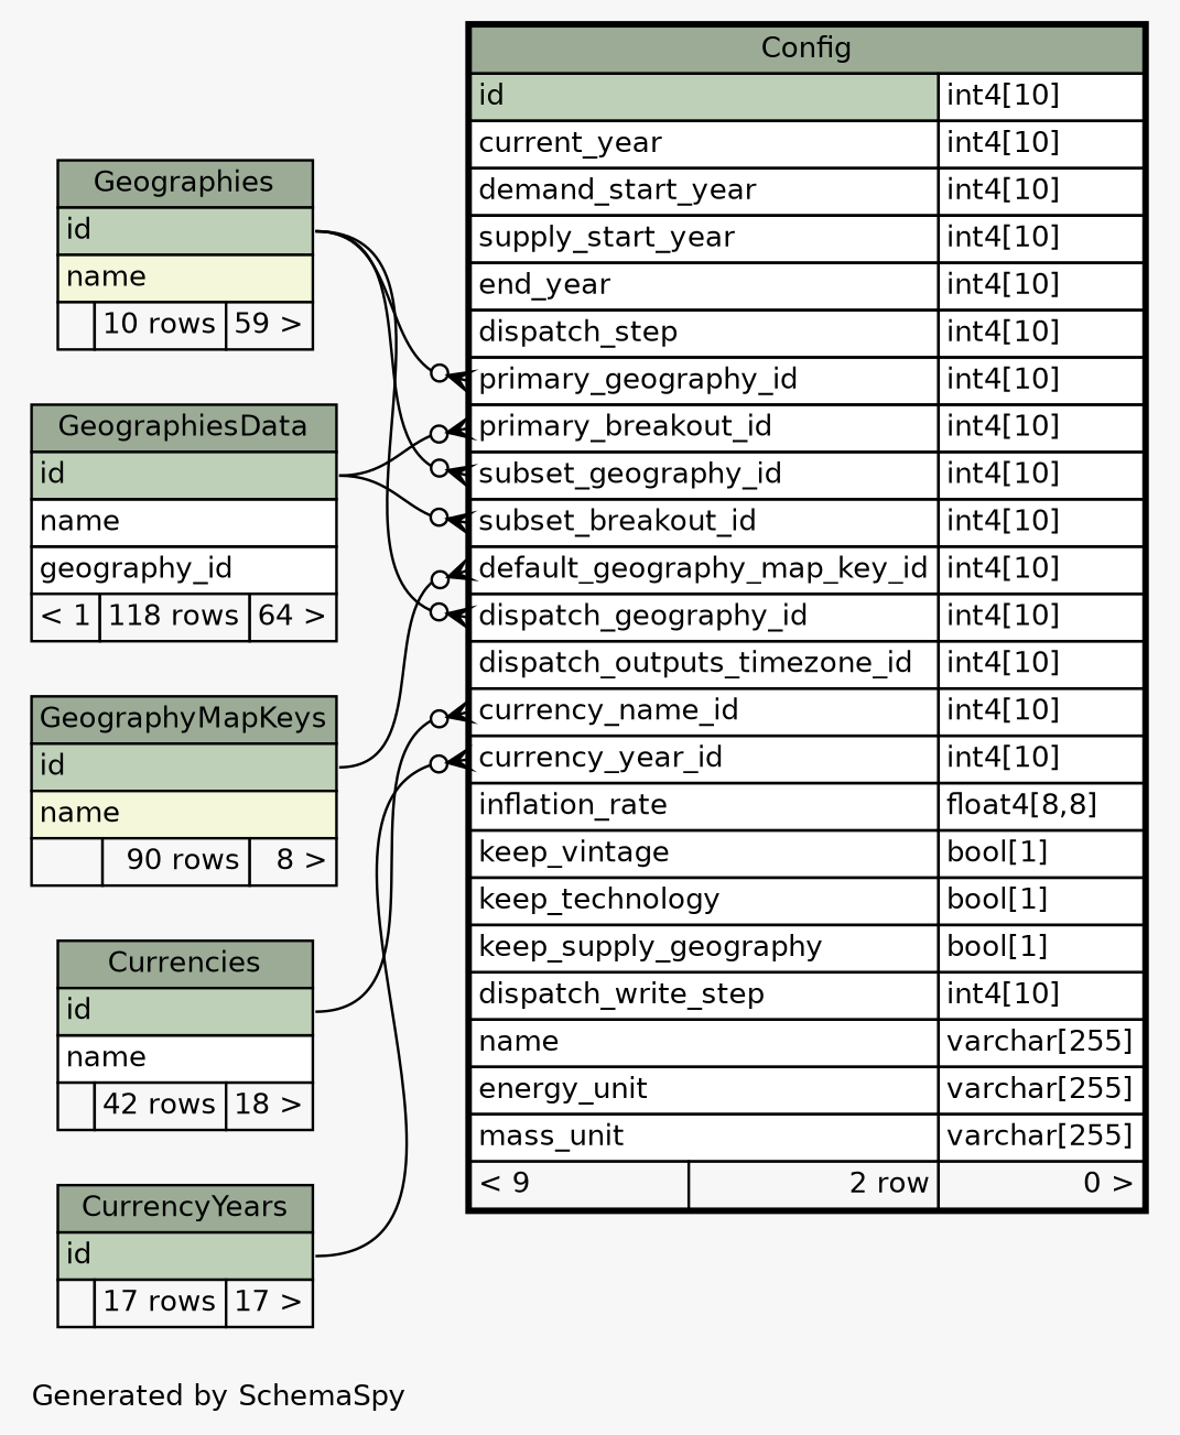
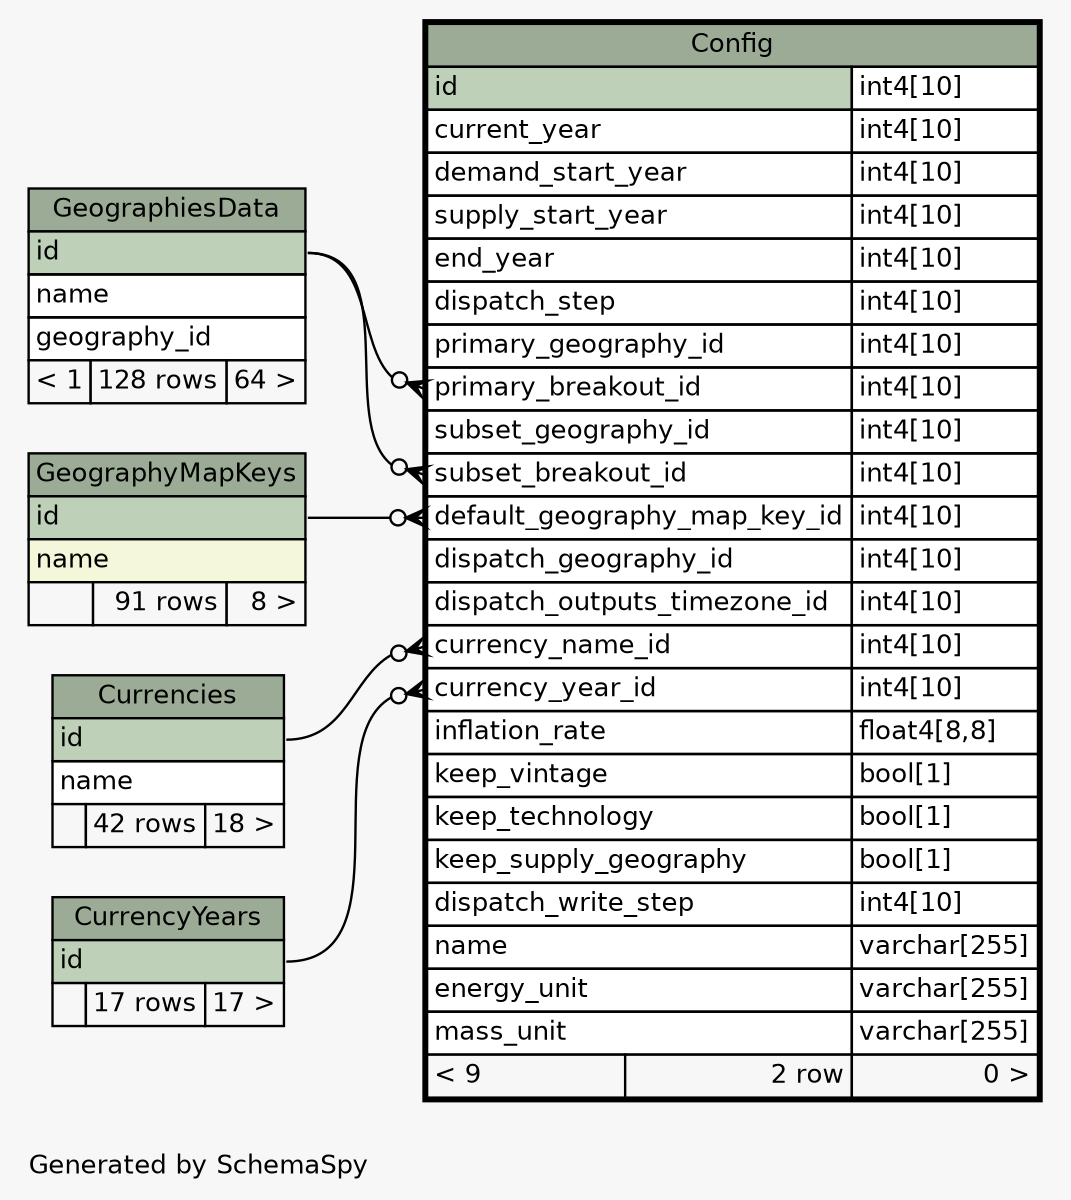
  digraph {
    bgcolor="#f7f7f7"
    fontname=Helvetica
    fontsize=11
    label="\nGenerated by SchemaSpy"
    labeljust=l
    nodesep=0.18
    rankdir=RL
    ranksep=0.46
    node [fontname=Helvetica fontsize=11 shape=plaintext]
    edge [arrowhead=none arrowsize=0.8 arrowtail=crowodot dir=back headport="id:e"]
    n1 [label=<     <TABLE BORDER="2" CELLBORDER="1" CELLSPACING="0" BGCOLOR="#ffffff">       <TR><TD COLSPAN="3" BGCOLOR="#9bab96" ALIGN="CENTER">Config</TD></TR>       <TR><TD PORT="id" COLSPAN="2" BGCOLOR="#bed1b8" ALIGN="LEFT">id</TD><TD PORT="id.type" ALIGN="LEFT">int4[10]</TD></TR>       <TR><TD PORT="current_year" COLSPAN="2" ALIGN="LEFT">current_year</TD><TD PORT="current_year.type" ALIGN="LEFT">int4[10]</TD></TR>       <TR><TD PORT="demand_start_year" COLSPAN="2" ALIGN="LEFT">demand_start_year</TD><TD PORT="demand_start_year.type" ALIGN="LEFT">int4[10]</TD></TR>       <TR><TD PORT="supply_start_year" COLSPAN="2" ALIGN="LEFT">supply_start_year</TD><TD PORT="supply_start_year.type" ALIGN="LEFT">int4[10]</TD></TR>       <TR><TD PORT="end_year" COLSPAN="2" ALIGN="LEFT">end_year</TD><TD PORT="end_year.type" ALIGN="LEFT">int4[10]</TD></TR>       <TR><TD PORT="dispatch_step" COLSPAN="2" ALIGN="LEFT">dispatch_step</TD><TD PORT="dispatch_step.type" ALIGN="LEFT">int4[10]</TD></TR>       <TR><TD PORT="primary_geography_id" COLSPAN="2" ALIGN="LEFT">primary_geography_id</TD><TD PORT="primary_geography_id.type" ALIGN="LEFT">int4[10]</TD></TR>       <TR><TD PORT="primary_breakout_id" COLSPAN="2" ALIGN="LEFT">primary_breakout_id</TD><TD PORT="primary_breakout_id.type" ALIGN="LEFT">int4[10]</TD></TR>       <TR><TD PORT="subset_geography_id" COLSPAN="2" ALIGN="LEFT">subset_geography_id</TD><TD PORT="subset_geography_id.type" ALIGN="LEFT">int4[10]</TD></TR>       <TR><TD PORT="subset_breakout_id" COLSPAN="2" ALIGN="LEFT">subset_breakout_id</TD><TD PORT="subset_breakout_id.type" ALIGN="LEFT">int4[10]</TD></TR>       <TR><TD PORT="default_geography_map_key_id" COLSPAN="2" ALIGN="LEFT">default_geography_map_key_id</TD><TD PORT="default_geography_map_key_id.type" ALIGN="LEFT">int4[10]</TD></TR>       <TR><TD PORT="dispatch_geography_id" COLSPAN="2" ALIGN="LEFT">dispatch_geography_id</TD><TD PORT="dispatch_geography_id.type" ALIGN="LEFT">int4[10]</TD></TR>       <TR><TD PORT="dispatch_outputs_timezone_id" COLSPAN="2" ALIGN="LEFT">dispatch_outputs_timezone_id</TD><TD PORT="dispatch_outputs_timezone_id.type" ALIGN="LEFT">int4[10]</TD></TR>       <TR><TD PORT="currency_name_id" COLSPAN="2" ALIGN="LEFT">currency_name_id</TD><TD PORT="currency_name_id.type" ALIGN="LEFT">int4[10]</TD></TR>       <TR><TD PORT="currency_year_id" COLSPAN="2" ALIGN="LEFT">currency_year_id</TD><TD PORT="currency_year_id.type" ALIGN="LEFT">int4[10]</TD></TR>       <TR><TD PORT="inflation_rate" COLSPAN="2" ALIGN="LEFT">inflation_rate</TD><TD PORT="inflation_rate.type" ALIGN="LEFT">float4[8,8]</TD></TR>       <TR><TD PORT="keep_vintage" COLSPAN="2" ALIGN="LEFT">keep_vintage</TD><TD PORT="keep_vintage.type" ALIGN="LEFT">bool[1]</TD></TR>       <TR><TD PORT="keep_technology" COLSPAN="2" ALIGN="LEFT">keep_technology</TD><TD PORT="keep_technology.type" ALIGN="LEFT">bool[1]</TD></TR>       <TR><TD PORT="keep_supply_geography" COLSPAN="2" ALIGN="LEFT">keep_supply_geography</TD><TD PORT="keep_supply_geography.type" ALIGN="LEFT">bool[1]</TD></TR>       <TR><TD PORT="dispatch_write_step" COLSPAN="2" ALIGN="LEFT">dispatch_write_step</TD><TD PORT="dispatch_write_step.type" ALIGN="LEFT">int4[10]</TD></TR>       <TR><TD PORT="name" COLSPAN="2" ALIGN="LEFT">name</TD><TD PORT="name.type" ALIGN="LEFT">varchar[255]</TD></TR>       <TR><TD PORT="energy_unit" COLSPAN="2" ALIGN="LEFT">energy_unit</TD><TD PORT="energy_unit.type" ALIGN="LEFT">varchar[255]</TD></TR>       <TR><TD PORT="mass_unit" COLSPAN="2" ALIGN="LEFT">mass_unit</TD><TD PORT="mass_unit.type" ALIGN="LEFT">varchar[255]</TD></TR>       <TR><TD ALIGN="LEFT" BGCOLOR="#f7f7f7">&lt; 9</TD><TD ALIGN="RIGHT" BGCOLOR="#f7f7f7">2 row</TD><TD ALIGN="RIGHT" BGCOLOR="#f7f7f7">0 &gt;</TD></TR>     </TABLE>>]
    n2 [label=<     <TABLE BORDER="0" CELLBORDER="1" CELLSPACING="0" BGCOLOR="#ffffff">       <TR><TD COLSPAN="3" BGCOLOR="#9bab96" ALIGN="CENTER">Currencies</TD></TR>       <TR><TD PORT="id" COLSPAN="3" BGCOLOR="#bed1b8" ALIGN="LEFT">id</TD></TR>       <TR><TD PORT="name" COLSPAN="3" ALIGN="LEFT">name</TD></TR>       <TR><TD ALIGN="LEFT" BGCOLOR="#f7f7f7">  </TD><TD ALIGN="RIGHT" BGCOLOR="#f7f7f7">42 rows</TD><TD ALIGN="RIGHT" BGCOLOR="#f7f7f7">18 &gt;</TD></TR>     </TABLE>>]
    n3 [label=<     <TABLE BORDER="0" CELLBORDER="1" CELLSPACING="0" BGCOLOR="#ffffff">       <TR><TD COLSPAN="3" BGCOLOR="#9bab96" ALIGN="CENTER">CurrencyYears</TD></TR>       <TR><TD PORT="id" COLSPAN="3" BGCOLOR="#bed1b8" ALIGN="LEFT">id</TD></TR>       <TR><TD ALIGN="LEFT" BGCOLOR="#f7f7f7">  </TD><TD ALIGN="RIGHT" BGCOLOR="#f7f7f7">17 rows</TD><TD ALIGN="RIGHT" BGCOLOR="#f7f7f7">17 &gt;</TD></TR>     </TABLE>>]
-   n4 [label=<     <TABLE BORDER="0" CELLBORDER="1" CELLSPACING="0" BGCOLOR="#ffffff">       <TR><TD COLSPAN="3" BGCOLOR="#9bab96" ALIGN="CENTER">GeographyMapKeys</TD></TR>       <TR><TD PORT="id" COLSPAN="3" BGCOLOR="#bed1b8" ALIGN="LEFT">id</TD></TR>       <TR><TD PORT="name" COLSPAN="3" BGCOLOR="#f4f7da" ALIGN="LEFT">name</TD></TR>       <TR><TD ALIGN="LEFT" BGCOLOR="#f7f7f7">  </TD><TD ALIGN="RIGHT" BGCOLOR="#f7f7f7">90 rows</TD><TD ALIGN="RIGHT" BGCOLOR="#f7f7f7">8 &gt;</TD></TR>     </TABLE>>]
-   n5 [label=<     <TABLE BORDER="0" CELLBORDER="1" CELLSPACING="0" BGCOLOR="#ffffff">       <TR><TD COLSPAN="3" BGCOLOR="#9bab96" ALIGN="CENTER">Geographies</TD></TR>       <TR><TD PORT="id" COLSPAN="3" BGCOLOR="#bed1b8" ALIGN="LEFT">id</TD></TR>       <TR><TD PORT="name" COLSPAN="3" BGCOLOR="#f4f7da" ALIGN="LEFT">name</TD></TR>       <TR><TD ALIGN="LEFT" BGCOLOR="#f7f7f7">  </TD><TD ALIGN="RIGHT" BGCOLOR="#f7f7f7">10 rows</TD><TD ALIGN="RIGHT" BGCOLOR="#f7f7f7">59 &gt;</TD></TR>     </TABLE>>]
-   n6 [label=<     <TABLE BORDER="0" CELLBORDER="1" CELLSPACING="0" BGCOLOR="#ffffff">       <TR><TD COLSPAN="3" BGCOLOR="#9bab96" ALIGN="CENTER">GeographiesData</TD></TR>       <TR><TD PORT="id" COLSPAN="3" BGCOLOR="#bed1b8" ALIGN="LEFT">id</TD></TR>       <TR><TD PORT="name" COLSPAN="3" ALIGN="LEFT">name</TD></TR>       <TR><TD PORT="geography_id" COLSPAN="3" ALIGN="LEFT">geography_id</TD></TR>       <TR><TD ALIGN="LEFT" BGCOLOR="#f7f7f7">&lt; 1</TD><TD ALIGN="RIGHT" BGCOLOR="#f7f7f7">118 rows</TD><TD ALIGN="RIGHT" BGCOLOR="#f7f7f7">64 &gt;</TD></TR>     </TABLE>>]
+   n4 [label=<     <TABLE BORDER="0" CELLBORDER="1" CELLSPACING="0" BGCOLOR="#ffffff">       <TR><TD COLSPAN="3" BGCOLOR="#9bab96" ALIGN="CENTER">GeographyMapKeys</TD></TR>       <TR><TD PORT="id" COLSPAN="3" BGCOLOR="#bed1b8" ALIGN="LEFT">id</TD></TR>       <TR><TD PORT="name" COLSPAN="3" BGCOLOR="#f4f7da" ALIGN="LEFT">name</TD></TR>       <TR><TD ALIGN="LEFT" BGCOLOR="#f7f7f7">  </TD><TD ALIGN="RIGHT" BGCOLOR="#f7f7f7">91 rows</TD><TD ALIGN="RIGHT" BGCOLOR="#f7f7f7">8 &gt;</TD></TR>     </TABLE>>]
+   n6 [label=<     <TABLE BORDER="0" CELLBORDER="1" CELLSPACING="0" BGCOLOR="#ffffff">       <TR><TD COLSPAN="3" BGCOLOR="#9bab96" ALIGN="CENTER">GeographiesData</TD></TR>       <TR><TD PORT="id" COLSPAN="3" BGCOLOR="#bed1b8" ALIGN="LEFT">id</TD></TR>       <TR><TD PORT="name" COLSPAN="3" ALIGN="LEFT">name</TD></TR>       <TR><TD PORT="geography_id" COLSPAN="3" ALIGN="LEFT">geography_id</TD></TR>       <TR><TD ALIGN="LEFT" BGCOLOR="#f7f7f7">&lt; 1</TD><TD ALIGN="RIGHT" BGCOLOR="#f7f7f7">128 rows</TD><TD ALIGN="RIGHT" BGCOLOR="#f7f7f7">64 &gt;</TD></TR>     </TABLE>>]
    n1 -> n2 [tailport="currency_name_id:w"]
    n1 -> n3 [tailport="currency_year_id:w"]
    n1 -> n4 [tailport="default_geography_map_key_id:w"]
-   n1 -> n5 [tailport="dispatch_geography_id:w"]
-   n1 -> n5 [tailport="primary_geography_id:w"]
-   n1 -> n5 [tailport="subset_geography_id:w"]
    n1 -> n6 [tailport="primary_breakout_id:w"]
    n1 -> n6 [tailport="subset_breakout_id:w"]
  }
